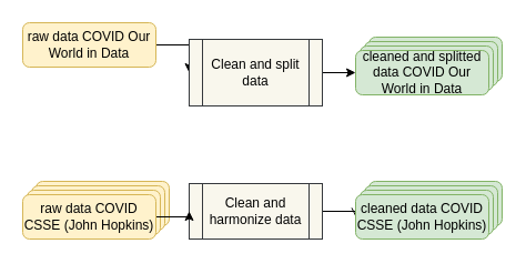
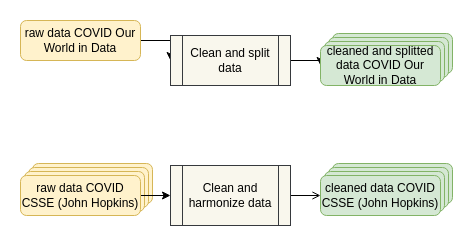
  <mxCell id="0" />
  <mxCell id="1" parent="0" />
  <mxCell id="2" value="" style="rounded=1;whiteSpace=wrap;html=1;fontSize=12;glass=0;strokeWidth=1;shadow=0;fillColor=#fff2cc;strokeColor=#d6b656;" vertex="1" parent="1"><mxGeometry x="32" y="163" width="120" height="40" as="geometry" /></mxCell>
  <mxCell id="3" value="" style="rounded=1;whiteSpace=wrap;html=1;fontSize=12;glass=0;strokeWidth=1;shadow=0;fillColor=#fff2cc;strokeColor=#d6b656;" vertex="1" parent="1"><mxGeometry x="28" y="167" width="120" height="40" as="geometry" /></mxCell>
  <mxCell id="4" value="" style="rounded=1;whiteSpace=wrap;html=1;fontSize=12;glass=0;strokeWidth=1;shadow=0;fillColor=#fff2cc;strokeColor=#d6b656;" vertex="1" parent="1"><mxGeometry x="24" y="171" width="120" height="40" as="geometry" /></mxCell>
  <mxCell id="5" style="edgeStyle=orthogonalEdgeStyle;rounded=0;orthogonalLoop=1;jettySize=auto;html=1;exitX=1;exitY=0.5;exitDx=0;exitDy=0;entryX=0;entryY=0.5;entryDx=0;entryDy=0;endArrow=open;" edge="1" parent="1" source="6" target="16"><mxGeometry relative="1" as="geometry"><mxPoint x="320" y="195" as="targetPoint" /></mxGeometry></mxCell>
- <mxCell id="6" value="Clean and harmonize data" style="shape=process;whiteSpace=wrap;html=1;backgroundOutline=1;fillColor=#f9f7ed;strokeColor=#36393d;" parent="1" vertex="1"><mxGeometry x="170" y="165" width="120" height="50" as="geometry" /></mxCell>
+ <mxCell id="6" value="Clean and harmonize data" style="shape=process;whiteSpace=wrap;html=1;backgroundOutline=1;fillColor=#f9f7ed;strokeColor=#36393d;" parent="1" vertex="1"><mxGeometry x="170" y="165" width="120" height="60" as="geometry" /></mxCell>
  <mxCell id="7" style="edgeStyle=orthogonalEdgeStyle;rounded=0;orthogonalLoop=1;jettySize=auto;html=1;exitX=1;exitY=0.5;exitDx=0;exitDy=0;entryX=0;entryY=0.5;entryDx=0;entryDy=0;" edge="1" parent="1" source="8" target="6"><mxGeometry relative="1" as="geometry" /></mxCell>
  <mxCell id="8" value="raw data COVID CSSE (John Hopkins)" style="rounded=1;whiteSpace=wrap;html=1;fontSize=12;glass=0;strokeWidth=1;shadow=0;fillColor=#fff2cc;strokeColor=#d6b656;" vertex="1" parent="1"><mxGeometry x="20" y="175" width="120" height="40" as="geometry" /></mxCell>
  <mxCell id="9" style="edgeStyle=orthogonalEdgeStyle;rounded=0;orthogonalLoop=1;jettySize=auto;html=1;exitX=1;exitY=0.5;exitDx=0;exitDy=0;entryX=0;entryY=0.5;entryDx=0;entryDy=0;" edge="1" parent="1" source="10" target="12"><mxGeometry relative="1" as="geometry" /></mxCell>
  <mxCell id="10" value="raw data COVID Our World in Data" style="rounded=1;whiteSpace=wrap;html=1;fontSize=12;glass=0;strokeWidth=1;shadow=0;fillColor=#fff2cc;strokeColor=#d6b656;" vertex="1" parent="1"><mxGeometry x="20" y="20" width="120" height="40" as="geometry" /></mxCell>
  <mxCell id="11" style="edgeStyle=orthogonalEdgeStyle;rounded=0;orthogonalLoop=1;jettySize=auto;html=1;exitX=1;exitY=0.5;exitDx=0;exitDy=0;entryX=0;entryY=0.5;entryDx=0;entryDy=0;" edge="1" parent="1" source="12"><mxGeometry relative="1" as="geometry"><mxPoint x="320" y="65" as="targetPoint" /></mxGeometry></mxCell>
- <mxCell id="12" value="Clean and split data" style="shape=process;whiteSpace=wrap;html=1;backgroundOutline=1;fillColor=#f9f7ed;strokeColor=#36393d;" vertex="1" parent="1"><mxGeometry x="170" y="35" width="120" height="60" as="geometry" /></mxCell>
+ <mxCell id="12" value="Clean and split data" style="shape=process;whiteSpace=wrap;html=1;backgroundOutline=1;fillColor=#f9f7ed;strokeColor=#36393d;" vertex="1" parent="1"><mxGeometry x="170" y="35" width="120" height="50" as="geometry" /></mxCell>
  <mxCell id="13" value="" style="rounded=1;whiteSpace=wrap;html=1;fontSize=12;glass=0;strokeWidth=1;shadow=0;fillColor=#d5e8d4;strokeColor=#82b366;" vertex="1" parent="1"><mxGeometry x="332" y="163" width="120" height="40" as="geometry" /></mxCell>
  <mxCell id="14" value="" style="rounded=1;whiteSpace=wrap;html=1;fontSize=12;glass=0;strokeWidth=1;shadow=0;fillColor=#d5e8d4;strokeColor=#82b366;" vertex="1" parent="1"><mxGeometry x="328" y="167" width="120" height="40" as="geometry" /></mxCell>
  <mxCell id="15" value="" style="rounded=1;whiteSpace=wrap;html=1;fontSize=12;glass=0;strokeWidth=1;shadow=0;fillColor=#d5e8d4;strokeColor=#82b366;" vertex="1" parent="1"><mxGeometry x="324" y="171" width="120" height="40" as="geometry" /></mxCell>
  <mxCell id="16" value="cleaned data COVID CSSE (John Hopkins)" style="rounded=1;whiteSpace=wrap;html=1;fontSize=12;glass=0;strokeWidth=1;shadow=0;fillColor=#d5e8d4;strokeColor=#82b366;" vertex="1" parent="1"><mxGeometry x="320" y="175" width="120" height="40" as="geometry" /></mxCell>
  <mxCell id="17" value="" style="rounded=1;whiteSpace=wrap;html=1;fontSize=12;glass=0;strokeWidth=1;shadow=0;fillColor=#d5e8d4;strokeColor=#82b366;" vertex="1" parent="1"><mxGeometry x="332" y="33" width="120" height="40" as="geometry" /></mxCell>
  <mxCell id="18" value="" style="rounded=1;whiteSpace=wrap;html=1;fontSize=12;glass=0;strokeWidth=1;shadow=0;fillColor=#d5e8d4;strokeColor=#82b366;" vertex="1" parent="1"><mxGeometry x="328" y="37" width="120" height="40" as="geometry" /></mxCell>
  <mxCell id="19" value="" style="rounded=1;whiteSpace=wrap;html=1;fontSize=12;glass=0;strokeWidth=1;shadow=0;fillColor=#d5e8d4;strokeColor=#82b366;" vertex="1" parent="1"><mxGeometry x="324" y="41" width="120" height="40" as="geometry" /></mxCell>
  <mxCell id="20" value="cleaned and splitted data COVID Our World in Data" style="rounded=1;whiteSpace=wrap;html=1;fontSize=12;glass=0;strokeWidth=1;shadow=0;fillColor=#d5e8d4;strokeColor=#82b366;" vertex="1" parent="1"><mxGeometry x="320" y="45" width="120" height="40" as="geometry" /></mxCell>
